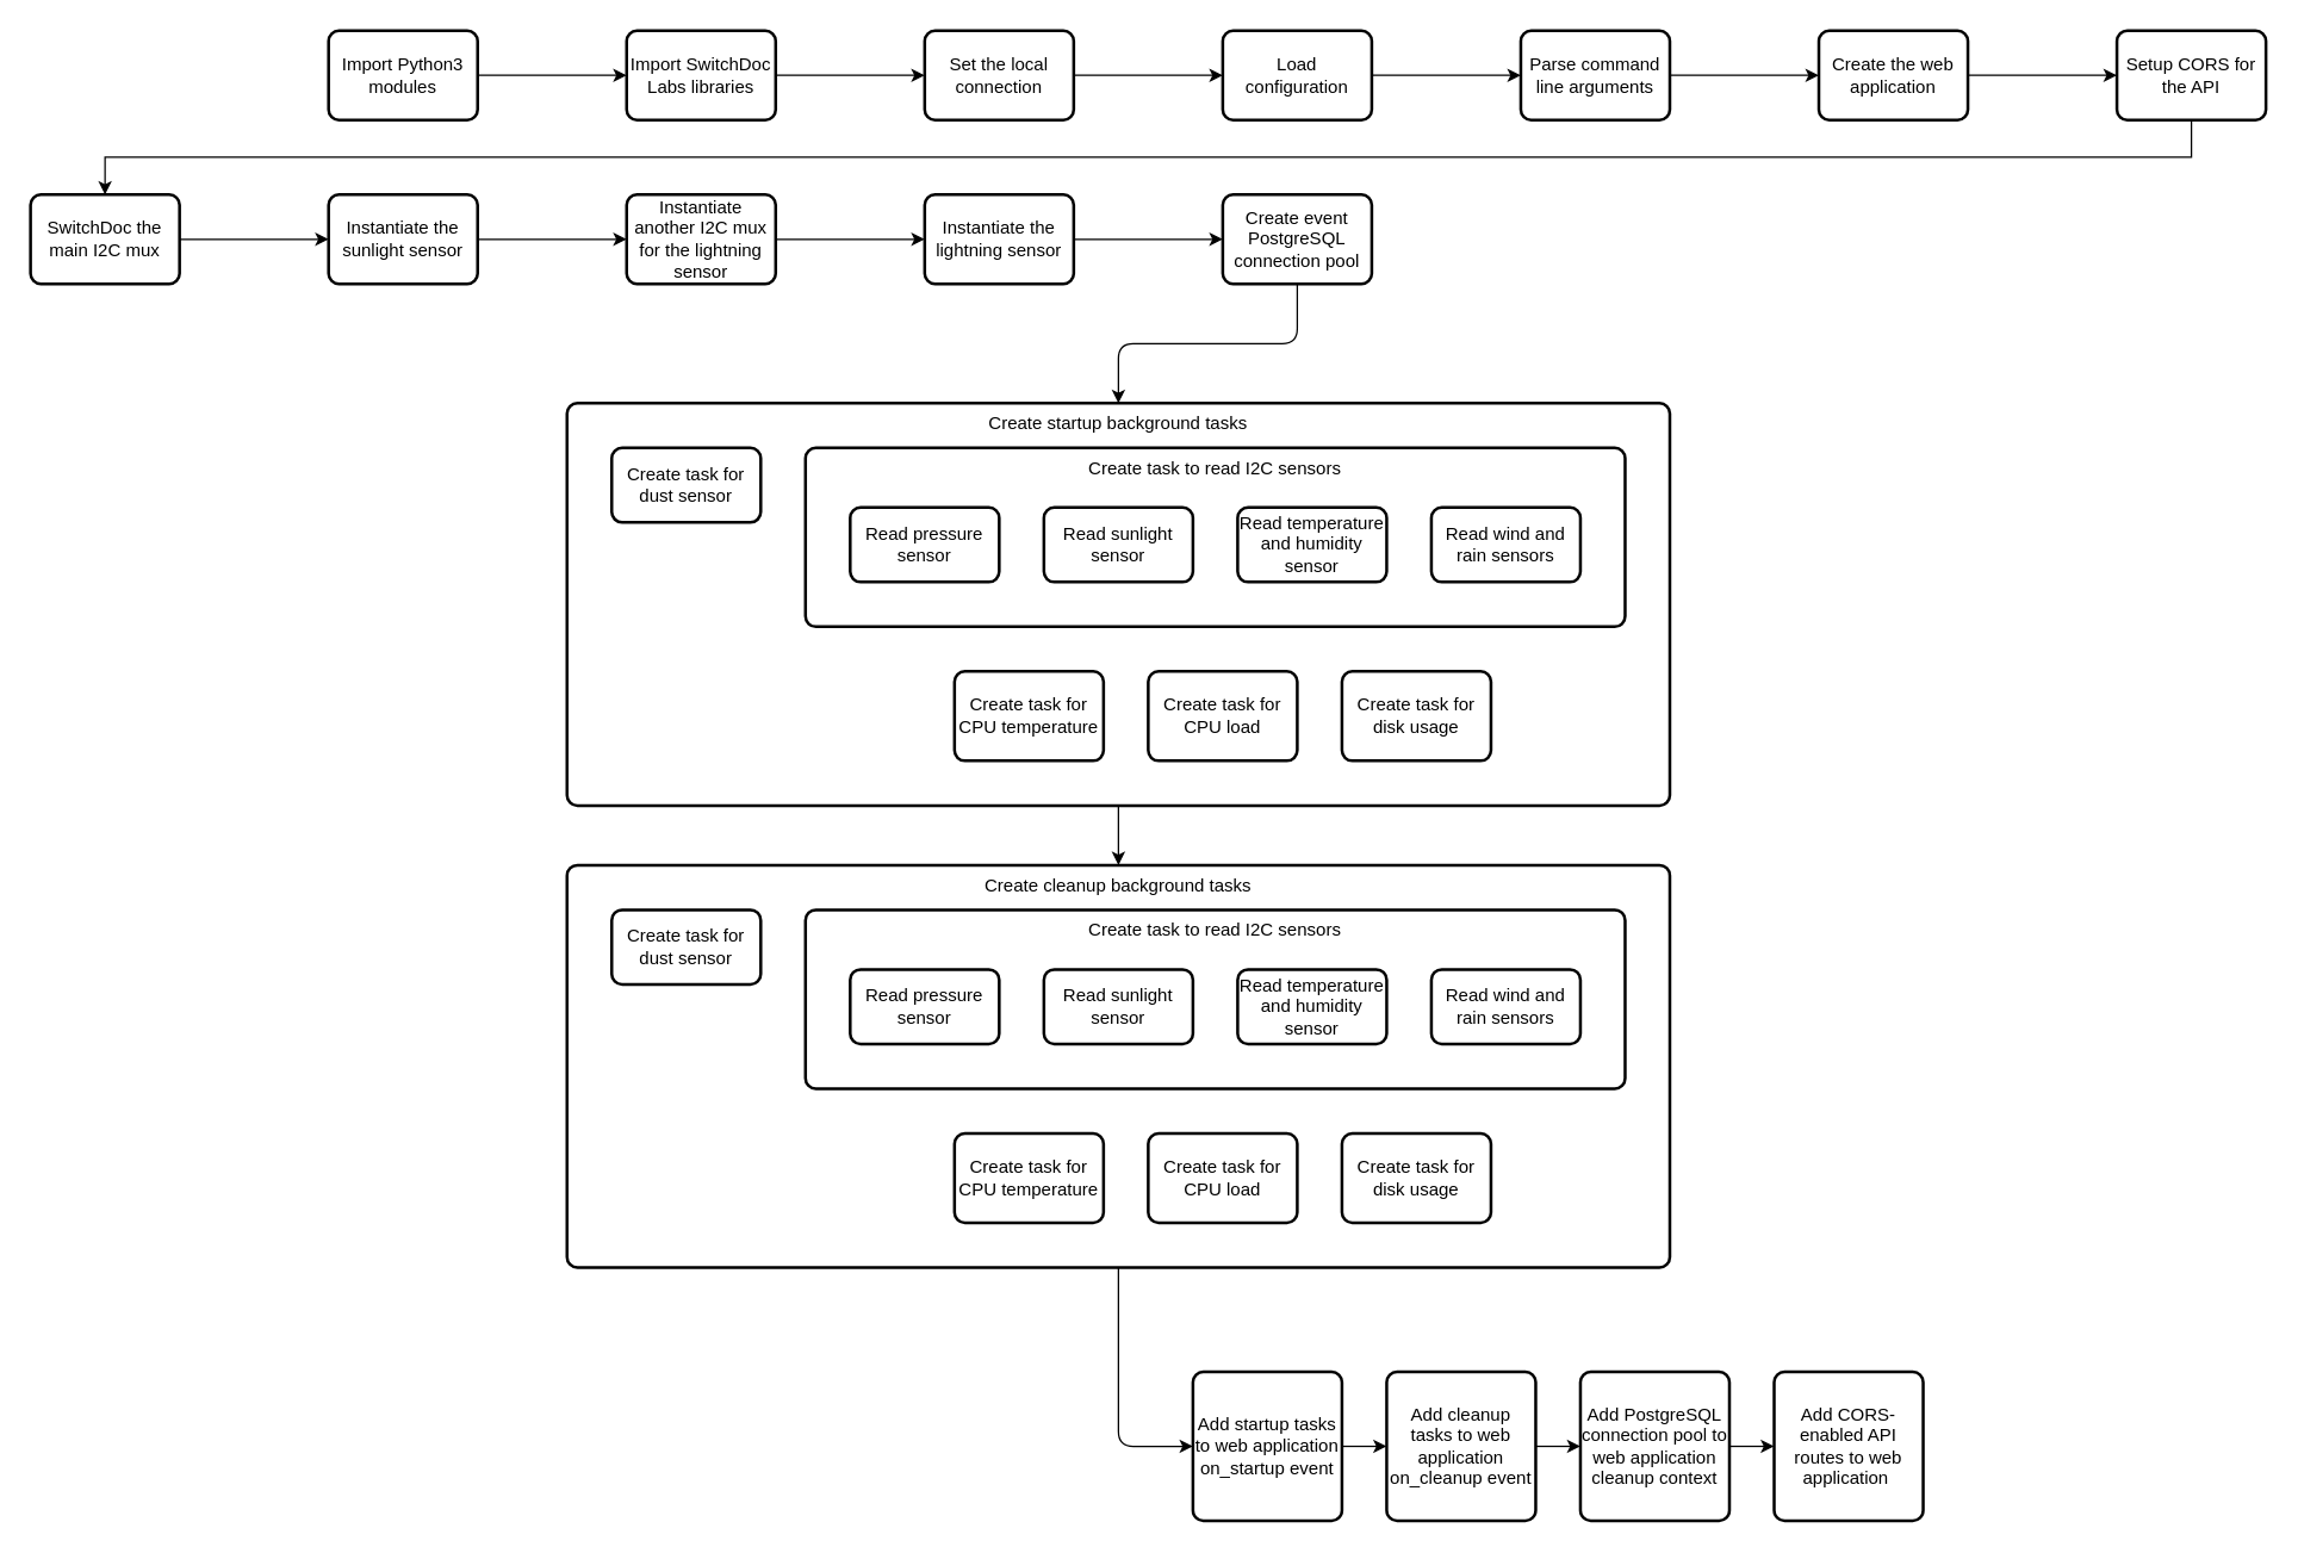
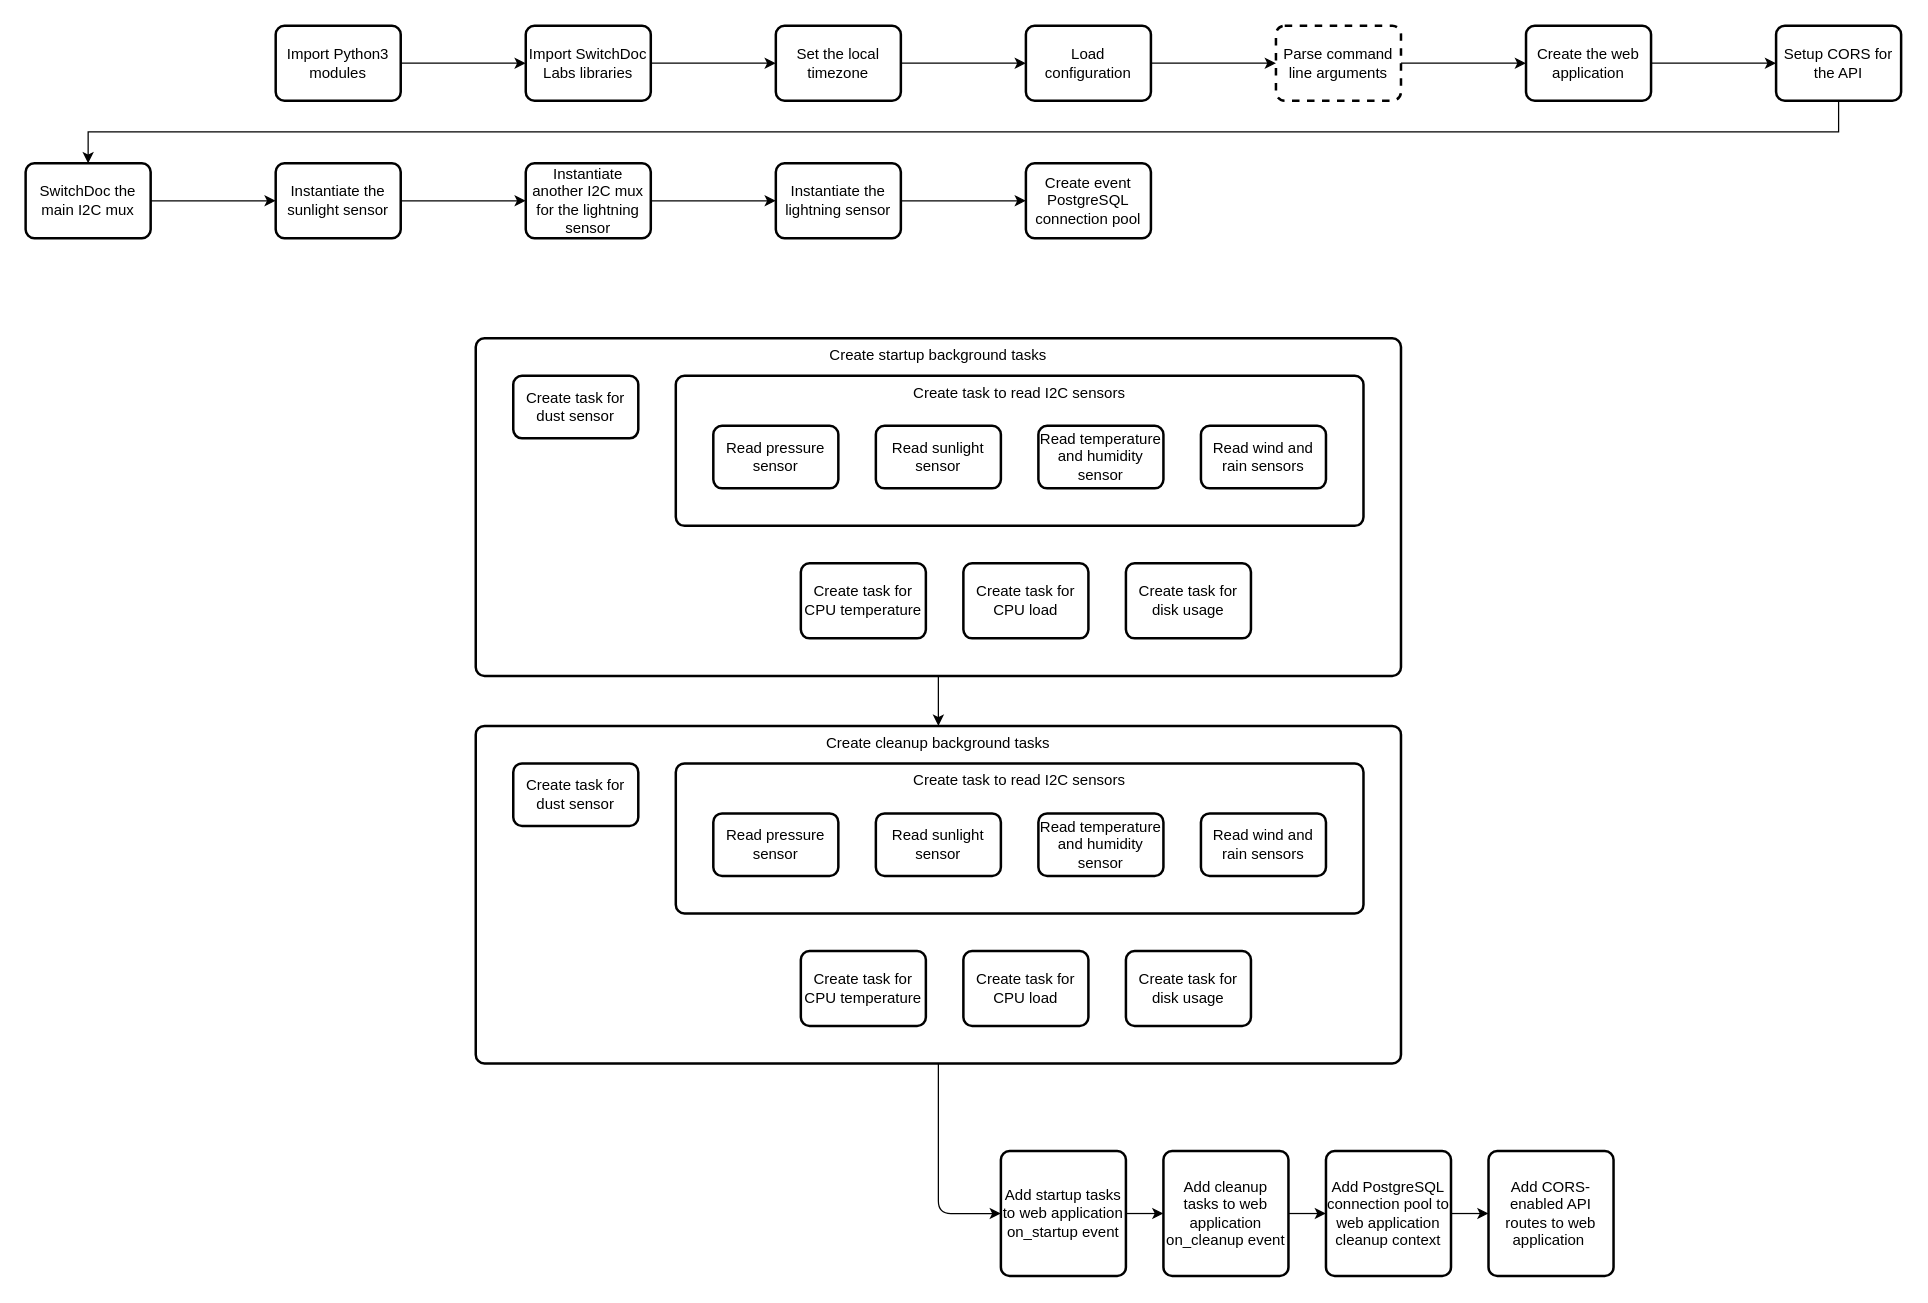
  <mxCell id="0" />
  <mxCell id="1" parent="0" />
  <mxCell id="2" style="edgeStyle=orthogonalEdgeStyle;rounded=1;orthogonalLoop=1;jettySize=auto;html=1;exitX=1;exitY=0.5;exitDx=0;exitDy=0;entryX=0;entryY=0.5;entryDx=0;entryDy=0;" edge="1" parent="1" source="3" target="26"><mxGeometry relative="1" as="geometry" /></mxCell>
  <mxCell id="3" value="Import Python3 modules" style="rounded=1;whiteSpace=wrap;html=1;absoluteArcSize=1;arcSize=14;strokeWidth=2;" vertex="1" parent="1"><mxGeometry x="220" y="20" width="100" height="60" as="geometry" /></mxCell>
  <mxCell id="4" style="edgeStyle=orthogonalEdgeStyle;rounded=0;orthogonalLoop=1;jettySize=auto;html=1;exitX=1;exitY=0.5;exitDx=0;exitDy=0;entryX=0;entryY=0.5;entryDx=0;entryDy=0;" edge="1" parent="1" source="5" target="9"><mxGeometry relative="1" as="geometry" /></mxCell>
  <mxCell id="5" value="Instantiate another I2C mux for the lightning sensor" style="rounded=1;whiteSpace=wrap;html=1;absoluteArcSize=1;arcSize=14;strokeWidth=2;" vertex="1" parent="1"><mxGeometry x="420" y="130" width="100" height="60" as="geometry" /></mxCell>
  <mxCell id="6" style="edgeStyle=orthogonalEdgeStyle;rounded=1;orthogonalLoop=1;jettySize=auto;html=1;exitX=1;exitY=0.5;exitDx=0;exitDy=0;entryX=0;entryY=0.5;entryDx=0;entryDy=0;" edge="1" parent="1" source="7" target="56"><mxGeometry relative="1" as="geometry" /></mxCell>
  <mxCell id="7" value="Add PostgreSQL connection pool to web application cleanup context" style="rounded=1;whiteSpace=wrap;html=1;absoluteArcSize=1;arcSize=14;strokeWidth=2;" vertex="1" parent="1"><mxGeometry x="1060" y="920" width="100" height="100" as="geometry" /></mxCell>
  <mxCell id="8" style="edgeStyle=orthogonalEdgeStyle;rounded=0;orthogonalLoop=1;jettySize=auto;html=1;exitX=1;exitY=0.5;exitDx=0;exitDy=0;entryX=0;entryY=0.5;entryDx=0;entryDy=0;" edge="1" parent="1" source="9" target="10"><mxGeometry relative="1" as="geometry" /></mxCell>
  <mxCell id="9" value="Instantiate the lightning sensor" style="rounded=1;whiteSpace=wrap;html=1;absoluteArcSize=1;arcSize=14;strokeWidth=2;" vertex="1" parent="1"><mxGeometry x="620" y="130" width="100" height="60" as="geometry" /></mxCell>
  <mxCell id="10" value="Create event PostgreSQL connection pool" style="rounded=1;whiteSpace=wrap;html=1;absoluteArcSize=1;arcSize=14;strokeWidth=2;" vertex="1" parent="1"><mxGeometry x="820" y="130" width="100" height="60" as="geometry" /></mxCell>
  <mxCell id="11" style="edgeStyle=orthogonalEdgeStyle;rounded=0;orthogonalLoop=1;jettySize=auto;html=1;exitX=1;exitY=0.5;exitDx=0;exitDy=0;entryX=0;entryY=0.5;entryDx=0;entryDy=0;" edge="1" parent="1" source="12" target="5"><mxGeometry relative="1" as="geometry" /></mxCell>
  <mxCell id="12" value="Instantiate the sunlight sensor" style="rounded=1;whiteSpace=wrap;html=1;absoluteArcSize=1;arcSize=14;strokeWidth=2;" vertex="1" parent="1"><mxGeometry x="220" y="130" width="100" height="60" as="geometry" /></mxCell>
  <mxCell id="13" style="edgeStyle=orthogonalEdgeStyle;rounded=0;orthogonalLoop=1;jettySize=auto;html=1;exitX=1;exitY=0.5;exitDx=0;exitDy=0;entryX=0;entryY=0.5;entryDx=0;entryDy=0;" edge="1" parent="1" source="14" target="12"><mxGeometry relative="1" as="geometry" /></mxCell>
  <mxCell id="14" value="SwitchDoc the main I2C mux" style="rounded=1;whiteSpace=wrap;html=1;absoluteArcSize=1;arcSize=14;strokeWidth=2;" vertex="1" parent="1"><mxGeometry x="20" y="130" width="100" height="60" as="geometry" /></mxCell>
  <mxCell id="15" style="edgeStyle=orthogonalEdgeStyle;rounded=0;orthogonalLoop=1;jettySize=auto;html=1;exitX=0.5;exitY=1;exitDx=0;exitDy=0;entryX=0.5;entryY=0;entryDx=0;entryDy=0;" edge="1" parent="1" source="16" target="14"><mxGeometry relative="1" as="geometry" /></mxCell>
  <mxCell id="16" value="Setup CORS for the API" style="rounded=1;whiteSpace=wrap;html=1;absoluteArcSize=1;arcSize=14;strokeWidth=2;" vertex="1" parent="1"><mxGeometry x="1420" y="20" width="100" height="60" as="geometry" /></mxCell>
  <mxCell id="17" style="edgeStyle=orthogonalEdgeStyle;rounded=0;orthogonalLoop=1;jettySize=auto;html=1;exitX=1;exitY=0.5;exitDx=0;exitDy=0;entryX=0;entryY=0.5;entryDx=0;entryDy=0;" edge="1" parent="1" source="18" target="16"><mxGeometry relative="1" as="geometry" /></mxCell>
  <mxCell id="18" value="Create the web application" style="rounded=1;whiteSpace=wrap;html=1;absoluteArcSize=1;arcSize=14;strokeWidth=2;" vertex="1" parent="1"><mxGeometry x="1220" y="20" width="100" height="60" as="geometry" /></mxCell>
  <mxCell id="19" style="edgeStyle=orthogonalEdgeStyle;rounded=0;orthogonalLoop=1;jettySize=auto;html=1;exitX=1;exitY=0.5;exitDx=0;exitDy=0;entryX=0;entryY=0.5;entryDx=0;entryDy=0;" edge="1" parent="1" source="20" target="18"><mxGeometry relative="1" as="geometry" /></mxCell>
- <mxCell id="20" value="Parse command line arguments" style="rounded=1;whiteSpace=wrap;html=1;absoluteArcSize=1;arcSize=14;strokeWidth=2;" vertex="1" parent="1"><mxGeometry x="1020" y="20" width="100" height="60" as="geometry" /></mxCell>
+ <mxCell id="20" value="Parse command line arguments" style="rounded=1;whiteSpace=wrap;html=1;absoluteArcSize=1;arcSize=14;strokeWidth=2;dashed=1;" vertex="1" parent="1"><mxGeometry x="1020" y="20" width="100" height="60" as="geometry" /></mxCell>
  <mxCell id="21" style="edgeStyle=orthogonalEdgeStyle;rounded=0;orthogonalLoop=1;jettySize=auto;html=1;exitX=1;exitY=0.5;exitDx=0;exitDy=0;entryX=0;entryY=0.5;entryDx=0;entryDy=0;" edge="1" parent="1" source="22" target="20"><mxGeometry relative="1" as="geometry" /></mxCell>
  <mxCell id="22" value="Load configuration" style="rounded=1;whiteSpace=wrap;html=1;absoluteArcSize=1;arcSize=14;strokeWidth=2;" vertex="1" parent="1"><mxGeometry x="820" y="20" width="100" height="60" as="geometry" /></mxCell>
  <mxCell id="23" style="edgeStyle=orthogonalEdgeStyle;rounded=0;orthogonalLoop=1;jettySize=auto;html=1;exitX=1;exitY=0.5;exitDx=0;exitDy=0;entryX=0;entryY=0.5;entryDx=0;entryDy=0;" edge="1" parent="1" source="24" target="22"><mxGeometry relative="1" as="geometry" /></mxCell>
- <mxCell id="24" value="Set the local connection" style="rounded=1;whiteSpace=wrap;html=1;absoluteArcSize=1;arcSize=14;strokeWidth=2;" vertex="1" parent="1"><mxGeometry x="620" y="20" width="100" height="60" as="geometry" /></mxCell>
+ <mxCell id="24" value="Set the local timezone" style="rounded=1;whiteSpace=wrap;html=1;absoluteArcSize=1;arcSize=14;strokeWidth=2;" vertex="1" parent="1"><mxGeometry x="620" y="20" width="100" height="60" as="geometry" /></mxCell>
  <mxCell id="25" style="edgeStyle=orthogonalEdgeStyle;rounded=0;orthogonalLoop=1;jettySize=auto;html=1;exitX=1;exitY=0.5;exitDx=0;exitDy=0;entryX=0;entryY=0.5;entryDx=0;entryDy=0;" edge="1" parent="1" source="26" target="24"><mxGeometry relative="1" as="geometry" /></mxCell>
  <mxCell id="26" value="Import SwitchDoc Labs libraries" style="rounded=1;whiteSpace=wrap;html=1;absoluteArcSize=1;arcSize=14;strokeWidth=2;" vertex="1" parent="1"><mxGeometry x="420" y="20" width="100" height="60" as="geometry" /></mxCell>
  <mxCell id="27" style="edgeStyle=orthogonalEdgeStyle;rounded=1;orthogonalLoop=1;jettySize=auto;html=1;exitX=1;exitY=0.5;exitDx=0;exitDy=0;entryX=0;entryY=0.5;entryDx=0;entryDy=0;" edge="1" parent="1" source="28" target="30"><mxGeometry relative="1" as="geometry" /></mxCell>
  <mxCell id="28" value="Add startup tasks to web application on_startup event" style="rounded=1;whiteSpace=wrap;html=1;absoluteArcSize=1;arcSize=14;strokeWidth=2;" vertex="1" parent="1"><mxGeometry x="800" y="920" width="100" height="100" as="geometry" /></mxCell>
  <mxCell id="29" style="edgeStyle=orthogonalEdgeStyle;rounded=1;orthogonalLoop=1;jettySize=auto;html=1;exitX=1;exitY=0.5;exitDx=0;exitDy=0;entryX=0;entryY=0.5;entryDx=0;entryDy=0;" edge="1" parent="1" source="30" target="7"><mxGeometry relative="1" as="geometry" /></mxCell>
  <mxCell id="30" value="Add cleanup tasks to web application on_cleanup event" style="rounded=1;whiteSpace=wrap;html=1;absoluteArcSize=1;arcSize=14;strokeWidth=2;" vertex="1" parent="1"><mxGeometry x="930" y="920" width="100" height="100" as="geometry" /></mxCell>
  <mxCell id="31" value="" style="group" vertex="1" connectable="0" parent="1"><mxGeometry x="830" y="160" width="580" height="690" as="geometry" /></mxCell>
  <mxCell id="32" value="" style="group" vertex="1" connectable="0" parent="31"><mxGeometry x="-450" y="110" width="740" height="270" as="geometry" /></mxCell>
  <mxCell id="33" value="Create task to read I2C sensors" style="rounded=1;whiteSpace=wrap;html=1;absoluteArcSize=1;arcSize=14;strokeWidth=2;verticalAlign=top;labelPosition=center;verticalLabelPosition=middle;align=center;" vertex="1" parent="32"><mxGeometry x="160" y="30" width="550" height="120" as="geometry" /></mxCell>
  <mxCell id="34" value="Create startup background tasks" style="rounded=1;whiteSpace=wrap;html=1;absoluteArcSize=1;arcSize=14;strokeWidth=2;fillOpacity=0;labelPosition=center;verticalLabelPosition=middle;align=center;verticalAlign=top;" vertex="1" parent="32"><mxGeometry width="740" height="270" as="geometry" /></mxCell>
  <mxCell id="35" value="Create task for dust sensor" style="rounded=1;whiteSpace=wrap;html=1;absoluteArcSize=1;arcSize=14;strokeWidth=2;" vertex="1" parent="32"><mxGeometry x="30" y="30" width="100" height="50" as="geometry" /></mxCell>
  <mxCell id="36" value="Create task for CPU temperature" style="rounded=1;whiteSpace=wrap;html=1;absoluteArcSize=1;arcSize=14;strokeWidth=2;" vertex="1" parent="32"><mxGeometry x="260" y="180" width="100" height="60" as="geometry" /></mxCell>
  <mxCell id="37" value="Create task for CPU load" style="rounded=1;whiteSpace=wrap;html=1;absoluteArcSize=1;arcSize=14;strokeWidth=2;" vertex="1" parent="32"><mxGeometry x="390" y="180" width="100" height="60" as="geometry" /></mxCell>
  <mxCell id="38" value="Create task for disk usage" style="rounded=1;whiteSpace=wrap;html=1;absoluteArcSize=1;arcSize=14;strokeWidth=2;" vertex="1" parent="32"><mxGeometry x="520" y="180" width="100" height="60" as="geometry" /></mxCell>
  <mxCell id="39" value="Read pressure sensor" style="rounded=1;whiteSpace=wrap;html=1;absoluteArcSize=1;arcSize=14;strokeWidth=2;" vertex="1" parent="32"><mxGeometry x="190" y="70" width="100" height="50" as="geometry" /></mxCell>
  <mxCell id="40" value="Read wind and rain sensors" style="rounded=1;whiteSpace=wrap;html=1;absoluteArcSize=1;arcSize=14;strokeWidth=2;" vertex="1" parent="32"><mxGeometry x="580" y="70" width="100" height="50" as="geometry" /></mxCell>
  <mxCell id="41" value="Read temperature and humidity sensor" style="rounded=1;whiteSpace=wrap;html=1;absoluteArcSize=1;arcSize=14;strokeWidth=2;" vertex="1" parent="32"><mxGeometry x="450" y="70" width="100" height="50" as="geometry" /></mxCell>
  <mxCell id="42" value="Read sunlight sensor" style="rounded=1;whiteSpace=wrap;html=1;absoluteArcSize=1;arcSize=14;strokeWidth=2;" vertex="1" parent="32"><mxGeometry x="320" y="70" width="100" height="50" as="geometry" /></mxCell>
  <mxCell id="43" value="" style="endArrow=classic;html=1;entryX=0.5;entryY=0;entryDx=0;entryDy=0;exitX=0.5;exitY=1;exitDx=0;exitDy=0;" edge="1" parent="31" source="34" target="47"><mxGeometry width="50" height="50" relative="1" as="geometry"><mxPoint x="-140" y="390" as="sourcePoint" /><mxPoint x="-90" y="340" as="targetPoint" /></mxGeometry></mxCell>
  <mxCell id="44" value="" style="group" vertex="1" connectable="0" parent="31"><mxGeometry x="-450" y="420" width="740" height="270" as="geometry" /></mxCell>
  <mxCell id="45" value="" style="group" vertex="1" connectable="0" parent="44"><mxGeometry width="740" height="270" as="geometry" /></mxCell>
  <mxCell id="46" value="Create task to read I2C sensors" style="rounded=1;whiteSpace=wrap;html=1;absoluteArcSize=1;arcSize=14;strokeWidth=2;verticalAlign=top;labelPosition=center;verticalLabelPosition=middle;align=center;" vertex="1" parent="45"><mxGeometry x="160" y="30" width="550" height="120" as="geometry" /></mxCell>
  <mxCell id="47" value="Create cleanup background tasks" style="rounded=1;whiteSpace=wrap;html=1;absoluteArcSize=1;arcSize=14;strokeWidth=2;fillOpacity=0;labelPosition=center;verticalLabelPosition=middle;align=center;verticalAlign=top;" vertex="1" parent="45"><mxGeometry width="740" height="270" as="geometry" /></mxCell>
  <mxCell id="48" value="Create task for dust sensor" style="rounded=1;whiteSpace=wrap;html=1;absoluteArcSize=1;arcSize=14;strokeWidth=2;" vertex="1" parent="45"><mxGeometry x="30" y="30" width="100" height="50" as="geometry" /></mxCell>
  <mxCell id="49" value="Create task for CPU temperature" style="rounded=1;whiteSpace=wrap;html=1;absoluteArcSize=1;arcSize=14;strokeWidth=2;" vertex="1" parent="45"><mxGeometry x="260" y="180" width="100" height="60" as="geometry" /></mxCell>
  <mxCell id="50" value="Create task for CPU load" style="rounded=1;whiteSpace=wrap;html=1;absoluteArcSize=1;arcSize=14;strokeWidth=2;" vertex="1" parent="45"><mxGeometry x="390" y="180" width="100" height="60" as="geometry" /></mxCell>
  <mxCell id="51" value="Create task for disk usage" style="rounded=1;whiteSpace=wrap;html=1;absoluteArcSize=1;arcSize=14;strokeWidth=2;" vertex="1" parent="45"><mxGeometry x="520" y="180" width="100" height="60" as="geometry" /></mxCell>
  <mxCell id="52" value="Read pressure sensor" style="rounded=1;whiteSpace=wrap;html=1;absoluteArcSize=1;arcSize=14;strokeWidth=2;" vertex="1" parent="45"><mxGeometry x="190" y="70" width="100" height="50" as="geometry" /></mxCell>
  <mxCell id="53" value="Read wind and rain sensors" style="rounded=1;whiteSpace=wrap;html=1;absoluteArcSize=1;arcSize=14;strokeWidth=2;" vertex="1" parent="45"><mxGeometry x="580" y="70" width="100" height="50" as="geometry" /></mxCell>
  <mxCell id="54" value="Read temperature and humidity sensor" style="rounded=1;whiteSpace=wrap;html=1;absoluteArcSize=1;arcSize=14;strokeWidth=2;" vertex="1" parent="45"><mxGeometry x="450" y="70" width="100" height="50" as="geometry" /></mxCell>
  <mxCell id="55" value="Read sunlight sensor" style="rounded=1;whiteSpace=wrap;html=1;absoluteArcSize=1;arcSize=14;strokeWidth=2;" vertex="1" parent="45"><mxGeometry x="320" y="70" width="100" height="50" as="geometry" /></mxCell>
  <mxCell id="56" value="Add CORS-enabled API routes to web application&amp;nbsp;" style="rounded=1;whiteSpace=wrap;html=1;absoluteArcSize=1;arcSize=14;strokeWidth=2;" vertex="1" parent="1"><mxGeometry x="1190" y="920" width="100" height="100" as="geometry" /></mxCell>
- <mxCell id="57" value="" style="endArrow=classic;html=1;entryX=0.5;entryY=0;entryDx=0;entryDy=0;edgeStyle=orthogonalEdgeStyle;exitX=0.5;exitY=1;exitDx=0;exitDy=0;" edge="1" parent="1" source="10" target="34"><mxGeometry width="50" height="50" relative="1" as="geometry"><mxPoint x="880" y="200" as="sourcePoint" /><mxPoint x="670" y="500" as="targetPoint" /></mxGeometry></mxCell>
  <mxCell id="58" style="edgeStyle=orthogonalEdgeStyle;rounded=1;orthogonalLoop=1;jettySize=auto;html=1;exitX=0.5;exitY=1;exitDx=0;exitDy=0;entryX=0;entryY=0.5;entryDx=0;entryDy=0;" edge="1" parent="1" source="47" target="28"><mxGeometry relative="1" as="geometry" /></mxCell>
